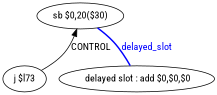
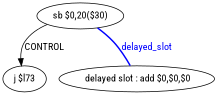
  digraph {
    fontname="Roboto Condensed"
    node [fontname="Roboto Condensed" shape=ellipse]
    edge [fontname="Roboto Condensed"]
    n1 [label=" delayed slot : add $0,$0,$0"]
    n2 [label="j $l73"]
    n3 [label="sb $0,20($30)"]
    n3 -> n1 [color=blue dir=none fontcolor=blue label=delayed_slot style=bold]
-   n2 -> n3 [label=CONTROL]
+   n3 -> n2 [label=CONTROL]
  }
